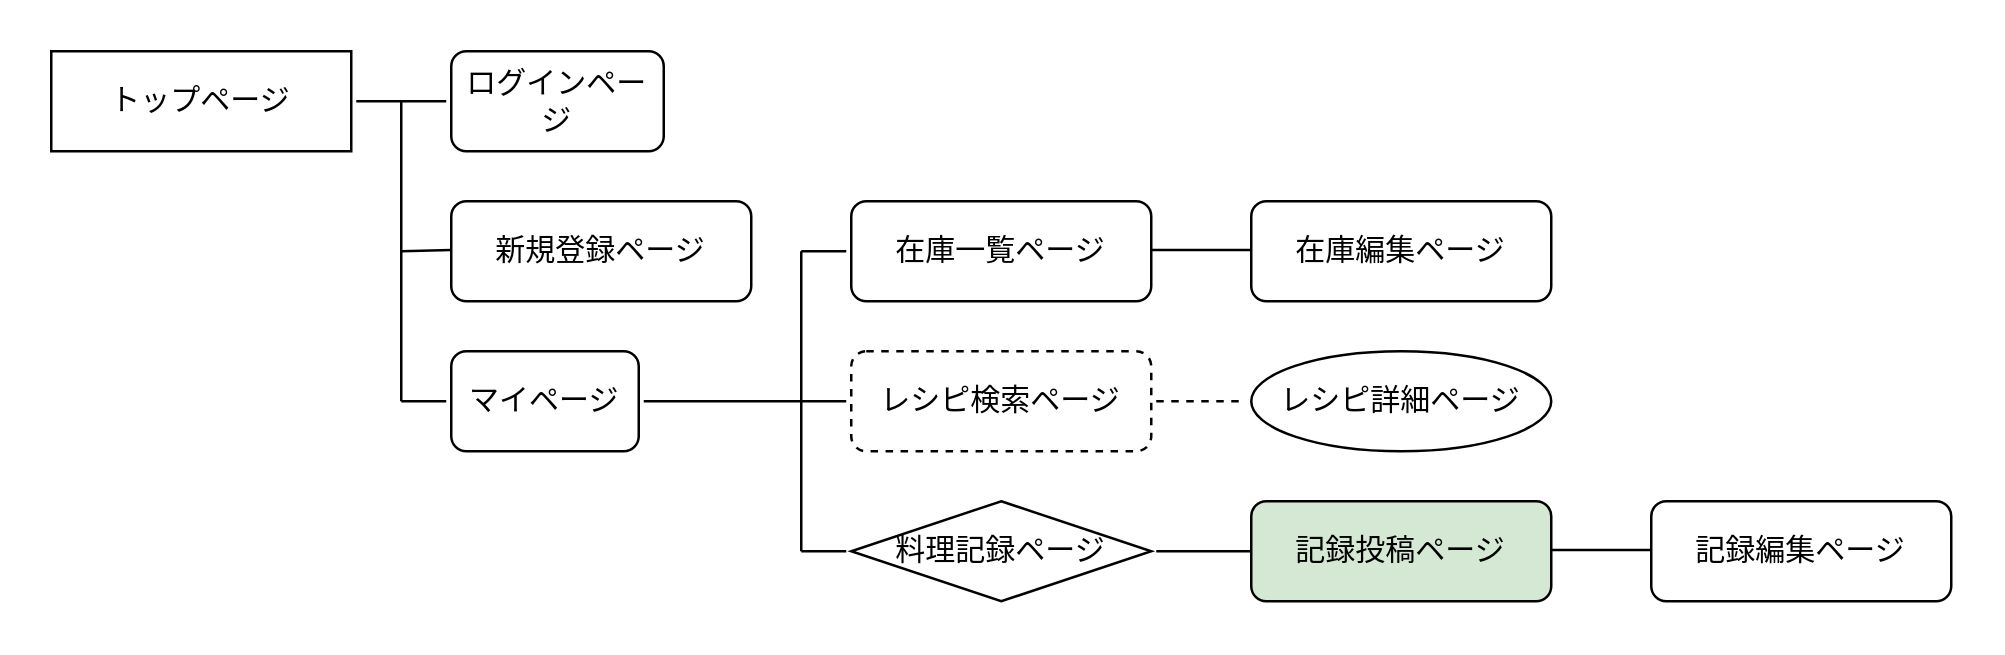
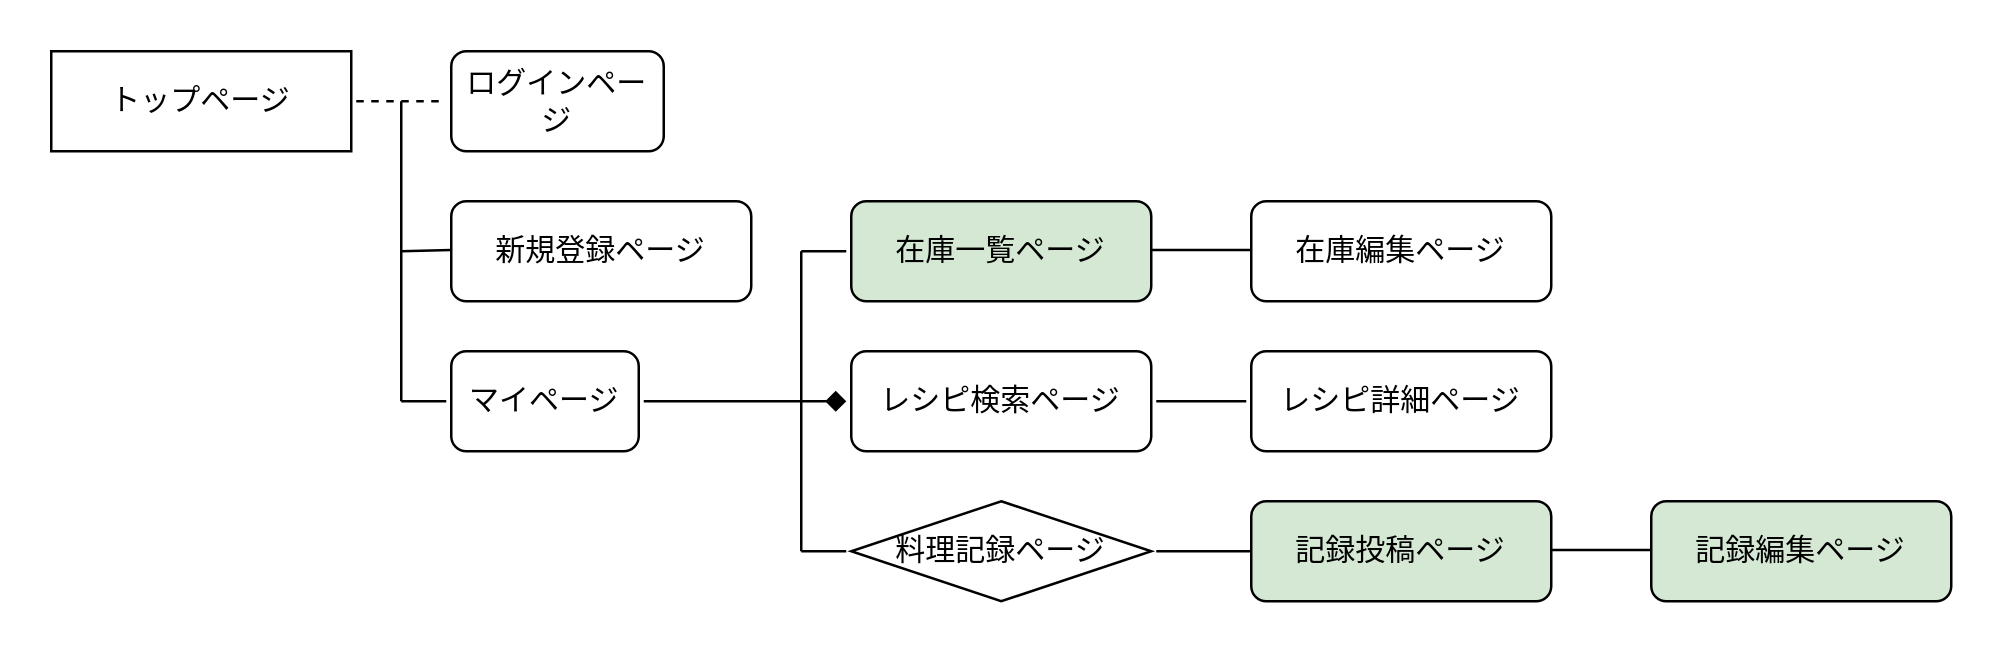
  <mxCell id="0" />
  <mxCell id="1" parent="0" />
  <mxCell id="2" value="トップページ" style="whiteSpace=wrap;html=1;align=center;perimeterSpacing=2;rounded=0;" parent="1" vertex="1"><mxGeometry x="20" y="20" width="120" height="40" as="geometry" /></mxCell>
  <mxCell id="3" value="ログインページ" style="whiteSpace=wrap;html=1;align=center;perimeterSpacing=2;rounded=1;" parent="1" vertex="1"><mxGeometry x="180" y="20" width="85" height="40" as="geometry" /></mxCell>
  <mxCell id="4" value="新規登録ページ" style="whiteSpace=wrap;html=1;align=center;perimeterSpacing=2;rounded=1;" parent="1" vertex="1"><mxGeometry x="180" y="80" width="120" height="40" as="geometry" /></mxCell>
  <mxCell id="5" value="マイページ" style="whiteSpace=wrap;html=1;align=center;perimeterSpacing=2;rounded=1;" parent="1" vertex="1"><mxGeometry x="180" y="140" width="75" height="40" as="geometry" /></mxCell>
- <mxCell id="6" value="在庫一覧ページ" style="whiteSpace=wrap;html=1;align=center;perimeterSpacing=2;rounded=1;" parent="1" vertex="1"><mxGeometry x="340" y="80" width="120" height="40" as="geometry" /></mxCell>
- <mxCell id="7" value="レシピ検索ページ" style="whiteSpace=wrap;html=1;align=center;perimeterSpacing=2;rounded=1;dashed=1;" parent="1" vertex="1"><mxGeometry x="340" y="140" width="120" height="40" as="geometry" /></mxCell>
+ <mxCell id="6" value="在庫一覧ページ" style="whiteSpace=wrap;html=1;align=center;perimeterSpacing=2;rounded=1;fillColor=#d5e8d4;" parent="1" vertex="1"><mxGeometry x="340" y="80" width="120" height="40" as="geometry" /></mxCell>
+ <mxCell id="7" value="レシピ検索ページ" style="whiteSpace=wrap;html=1;align=center;perimeterSpacing=2;rounded=1;" parent="1" vertex="1"><mxGeometry x="340" y="140" width="120" height="40" as="geometry" /></mxCell>
  <mxCell id="8" value="料理記録ページ" style="rhombus;whiteSpace=wrap;html=1;align=center;perimeterSpacing=2;" parent="1" vertex="1"><mxGeometry x="340" y="200" width="120" height="40" as="geometry" /></mxCell>
  <mxCell id="9" value="在庫編集ページ" style="whiteSpace=wrap;html=1;align=center;perimeterSpacing=2;rounded=1;" parent="1" vertex="1"><mxGeometry x="500" y="80" width="120" height="40" as="geometry" /></mxCell>
- <mxCell id="10" value="レシピ詳細ページ" style="ellipse;whiteSpace=wrap;html=1;align=center;perimeterSpacing=2;" parent="1" vertex="1"><mxGeometry x="500" y="140" width="120" height="40" as="geometry" /></mxCell>
+ <mxCell id="10" value="レシピ詳細ページ" style="whiteSpace=wrap;html=1;align=center;perimeterSpacing=2;rounded=1;" parent="1" vertex="1"><mxGeometry x="500" y="140" width="120" height="40" as="geometry" /></mxCell>
  <mxCell id="11" value="記録投稿ページ" style="whiteSpace=wrap;html=1;align=center;perimeterSpacing=2;rounded=1;fillColor=#d5e8d4;" parent="1" vertex="1"><mxGeometry x="500" y="200" width="120" height="40" as="geometry" /></mxCell>
- <mxCell id="12" value="記録編集ページ" style="whiteSpace=wrap;html=1;align=center;perimeterSpacing=2;rounded=1;" parent="1" vertex="1"><mxGeometry x="660" y="200" width="120" height="40" as="geometry" /></mxCell>
+ <mxCell id="12" value="記録編集ページ" style="whiteSpace=wrap;html=1;align=center;perimeterSpacing=2;rounded=1;fillColor=#d5e8d4;" parent="1" vertex="1"><mxGeometry x="660" y="200" width="120" height="40" as="geometry" /></mxCell>
  <mxCell id="13" value="" style="endArrow=none;html=1;rounded=0;" parent="1" edge="1"><mxGeometry relative="1" as="geometry"><mxPoint x="460" y="99.5" as="sourcePoint" /><mxPoint x="500" y="99.5" as="targetPoint" /></mxGeometry></mxCell>
  <mxCell id="14" value="" style="endArrow=none;html=1;rounded=0;" parent="1" edge="1"><mxGeometry relative="1" as="geometry"><mxPoint x="620" y="219.5" as="sourcePoint" /><mxPoint x="660" y="219.5" as="targetPoint" /></mxGeometry></mxCell>
  <mxCell id="15" value="" style="endArrow=none;html=1;rounded=0;entryX=1;entryY=0.5;entryDx=0;entryDy=0;" parent="1" target="8" edge="1"><mxGeometry relative="1" as="geometry"><mxPoint x="500" y="220" as="sourcePoint" /><mxPoint x="670" y="229.5" as="targetPoint" /></mxGeometry></mxCell>
- <mxCell id="16" value="" style="endArrow=none;html=1;rounded=0;exitX=1;exitY=0.5;exitDx=0;exitDy=0;entryX=0;entryY=0.5;entryDx=0;entryDy=0;dashed=1;" parent="1" source="7" target="10" edge="1"><mxGeometry relative="1" as="geometry"><mxPoint x="470" y="109.5" as="sourcePoint" /><mxPoint x="510" y="109.5" as="targetPoint" /><Array as="points"><mxPoint x="480" y="160" /></Array></mxGeometry></mxCell>
- <mxCell id="17" value="" style="endArrow=none;html=1;rounded=0;entryX=0;entryY=0.5;entryDx=0;entryDy=0;exitX=1;exitY=0.5;exitDx=0;exitDy=0;" parent="1" target="3" edge="1" source="2"><mxGeometry relative="1" as="geometry"><mxPoint x="160" y="40" as="sourcePoint" /><mxPoint x="510" y="349.5" as="targetPoint" /><Array as="points" /></mxGeometry></mxCell>
+ <mxCell id="16" value="" style="endArrow=none;html=1;rounded=0;exitX=1;exitY=0.5;exitDx=0;exitDy=0;entryX=0;entryY=0.5;entryDx=0;entryDy=0;" parent="1" source="7" target="10" edge="1"><mxGeometry relative="1" as="geometry"><mxPoint x="470" y="109.5" as="sourcePoint" /><mxPoint x="510" y="109.5" as="targetPoint" /><Array as="points"><mxPoint x="480" y="160" /></Array></mxGeometry></mxCell>
+ <mxCell id="17" value="" style="endArrow=none;html=1;rounded=0;entryX=0;entryY=0.5;entryDx=0;entryDy=0;exitX=1;exitY=0.5;exitDx=0;exitDy=0;dashed=1;" parent="1" target="3" edge="1" source="2"><mxGeometry relative="1" as="geometry"><mxPoint x="160" y="40" as="sourcePoint" /><mxPoint x="510" y="349.5" as="targetPoint" /><Array as="points" /></mxGeometry></mxCell>
  <mxCell id="18" value="" style="endArrow=none;html=1;rounded=0;" parent="1" edge="1"><mxGeometry relative="1" as="geometry"><mxPoint x="160" y="100" as="sourcePoint" /><mxPoint x="180" y="99.5" as="targetPoint" /></mxGeometry></mxCell>
  <mxCell id="19" value="" style="endArrow=none;html=1;rounded=0;entryX=0;entryY=0.5;entryDx=0;entryDy=0;" parent="1" target="5" edge="1"><mxGeometry relative="1" as="geometry"><mxPoint x="160" y="160" as="sourcePoint" /><mxPoint x="190" y="109.5" as="targetPoint" /></mxGeometry></mxCell>
  <mxCell id="20" value="" style="endArrow=none;html=1;rounded=0;entryX=0;entryY=0.5;entryDx=0;entryDy=0;" parent="1" target="6" edge="1"><mxGeometry relative="1" as="geometry"><mxPoint x="320" y="100" as="sourcePoint" /><mxPoint x="190" y="109.5" as="targetPoint" /></mxGeometry></mxCell>
- <mxCell id="21" value="" style="endArrow=none;html=1;rounded=0;entryX=0;entryY=0.5;entryDx=0;entryDy=0;exitX=1;exitY=0.5;exitDx=0;exitDy=0;" parent="1" target="7" edge="1" source="5"><mxGeometry relative="1" as="geometry"><mxPoint x="160" y="280" as="sourcePoint" /><mxPoint x="190" y="109.5" as="targetPoint" /></mxGeometry></mxCell>
+ <mxCell id="21" value="" style="endArrow=diamond;html=1;rounded=0;entryX=0;entryY=0.5;entryDx=0;entryDy=0;exitX=1;exitY=0.5;exitDx=0;exitDy=0;" parent="1" target="7" edge="1" source="5"><mxGeometry relative="1" as="geometry"><mxPoint x="160" y="280" as="sourcePoint" /><mxPoint x="190" y="109.5" as="targetPoint" /></mxGeometry></mxCell>
  <mxCell id="22" value="" style="endArrow=none;html=1;rounded=0;exitX=0;exitY=0.5;exitDx=0;exitDy=0;" edge="1" parent="1" source="8"><mxGeometry relative="1" as="geometry"><mxPoint x="510" y="230" as="sourcePoint" /><mxPoint x="320" y="220" as="targetPoint" /><Array as="points" /></mxGeometry></mxCell>
  <mxCell id="23" value="" style="endArrow=none;html=1;rounded=0;" edge="1" parent="1"><mxGeometry relative="1" as="geometry"><mxPoint x="160" y="40" as="sourcePoint" /><mxPoint x="160" y="160" as="targetPoint" /></mxGeometry></mxCell>
  <mxCell id="24" value="" style="endArrow=none;html=1;rounded=0;" edge="1" parent="1"><mxGeometry relative="1" as="geometry"><mxPoint x="320" y="100" as="sourcePoint" /><mxPoint x="320" y="220" as="targetPoint" /></mxGeometry></mxCell>
